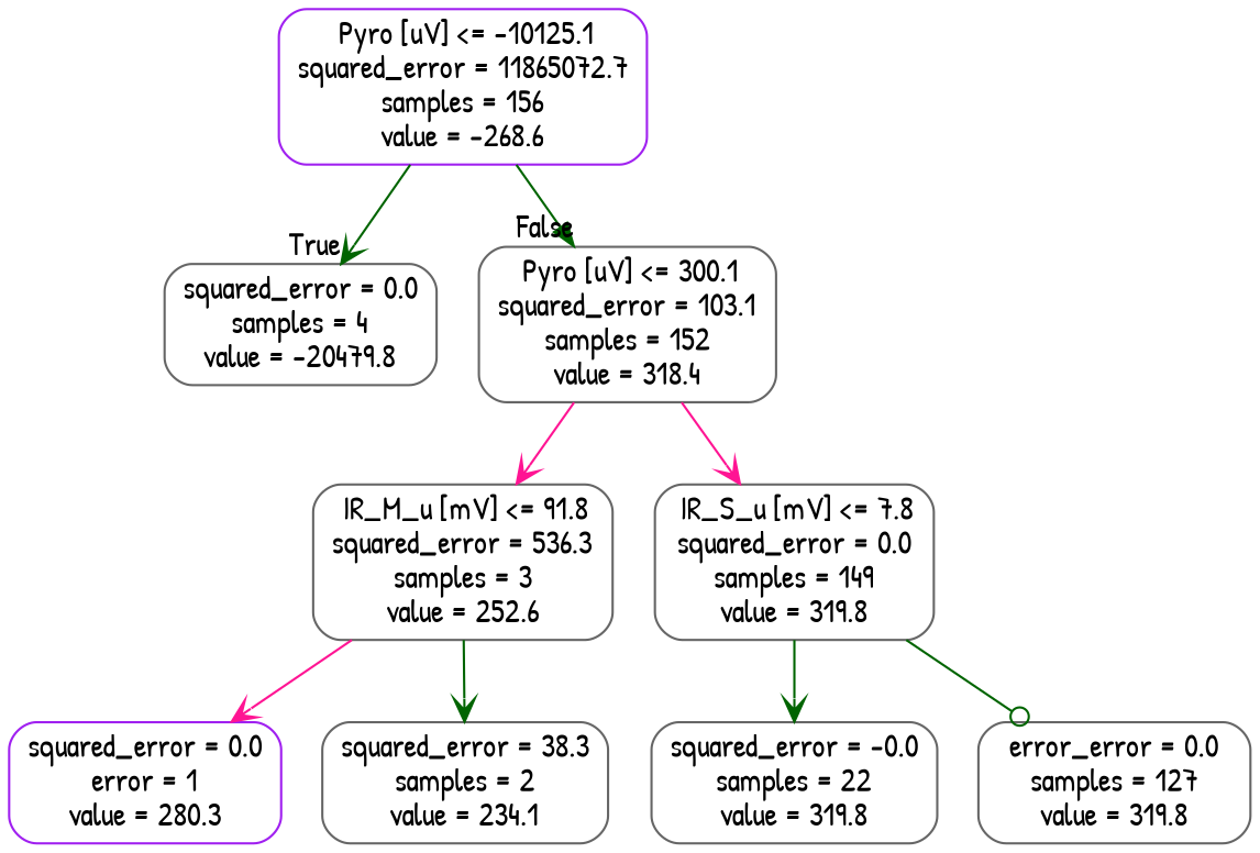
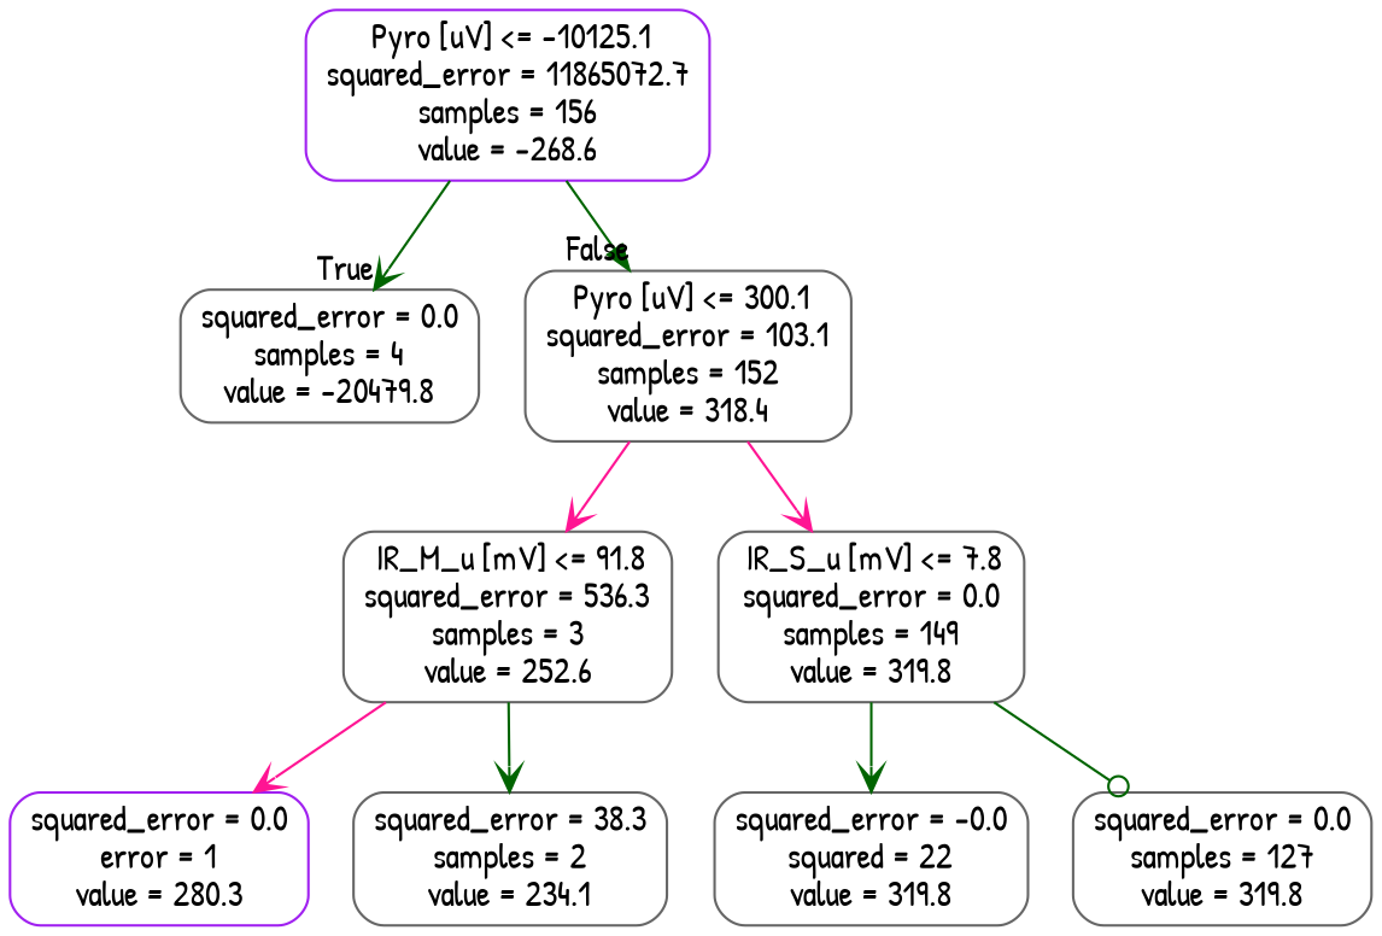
  digraph {
    fontname="Patrick Hand"
    node [color=gray40 fontname="Patrick Hand" shape=box style=rounded]
    edge [arrowhead=vee color=darkgreen fontname="Patrick Hand"]
    n1 [color=purple label=" Pyro [uV] <= -10125.1\nsquared_error = 11865072.7\nsamples = 156\nvalue = -268.6"]
    n2 [label="squared_error = 0.0\nsamples = 4\nvalue = -20479.8"]
    n3 [label=" Pyro [uV] <= 300.1\nsquared_error = 103.1\nsamples = 152\nvalue = 318.4"]
    n4 [label=" IR_M_u [mV] <= 91.8\nsquared_error = 536.3\nsamples = 3\nvalue = 252.6"]
    n5 [label=" IR_S_u [mV] <= 7.8\nsquared_error = 0.0\nsamples = 149\nvalue = 319.8"]
    n6 [color=purple label="squared_error = 0.0\nerror = 1\nvalue = 280.3"]
    n7 [label="squared_error = 38.3\nsamples = 2\nvalue = 234.1"]
-   n8 [label="squared_error = -0.0\nsamples = 22\nvalue = 319.8"]
-   n9 [label="error_error = 0.0\nsamples = 127\nvalue = 319.8"]
+   n8 [label="squared_error = -0.0\nsquared = 22\nvalue = 319.8"]
+   n9 [label="squared_error = 0.0\nsamples = 127\nvalue = 319.8"]
    n1 -> n2 [headlabel=True labelangle=45 labeldistance=2.5]
    n1 -> n3 [arrowhead=normal headlabel=False labelangle=-45 labeldistance=2.5]
    n3 -> n4 [color=deeppink]
    n3 -> n5 [color=deeppink]
    n4 -> n6 [color=deeppink]
    n4 -> n7
    n5 -> n8
    n5 -> n9 [arrowhead=odot]
  }
